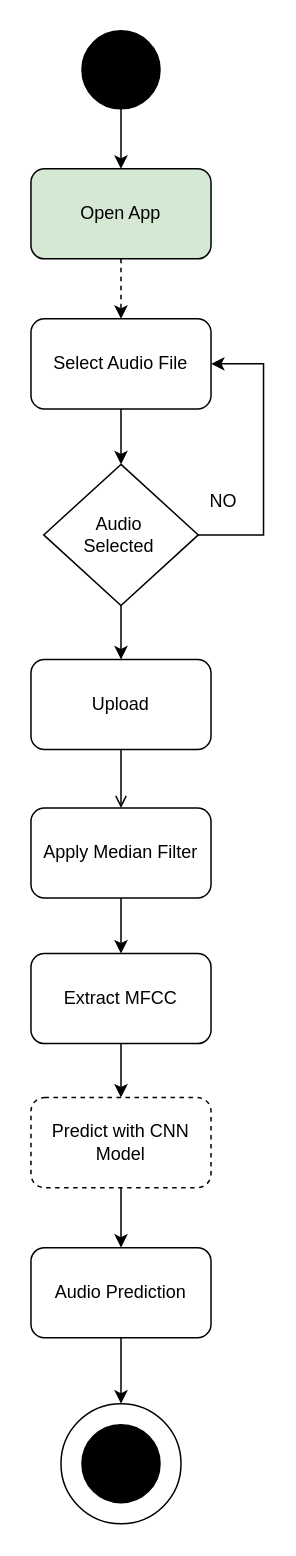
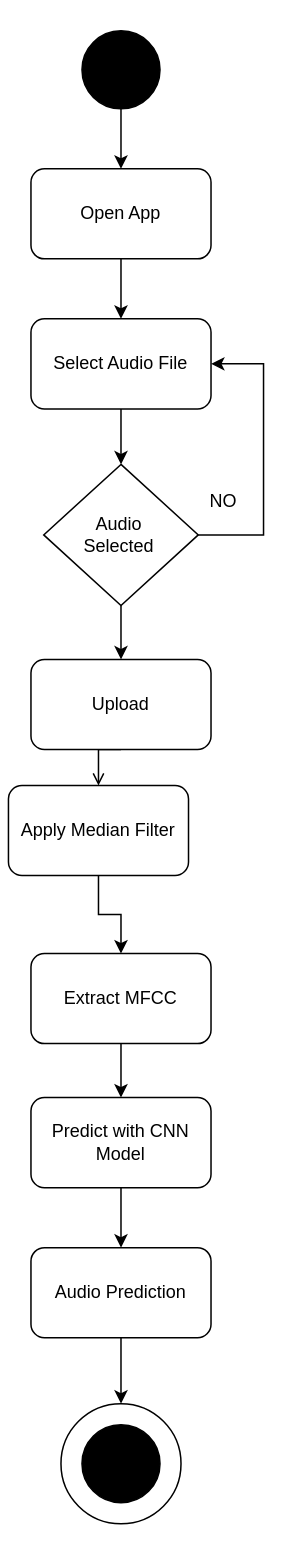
  <mxCell id="0" />
  <mxCell id="1" parent="0" />
  <mxCell id="2" value="" style="ellipse;whiteSpace=wrap;html=1;aspect=fixed;" parent="1" vertex="1"><mxGeometry x="40" y="935" width="80" height="80" as="geometry" /></mxCell>
  <mxCell id="3" style="edgeStyle=orthogonalEdgeStyle;rounded=0;orthogonalLoop=1;jettySize=auto;html=1;exitX=0.5;exitY=1;exitDx=0;exitDy=0;entryX=0.5;entryY=0;entryDx=0;entryDy=0;" parent="1" source="4" target="6" edge="1"><mxGeometry relative="1" as="geometry" /></mxCell>
  <mxCell id="4" value="" style="ellipse;whiteSpace=wrap;html=1;aspect=fixed;fillColor=#000000;" parent="1" vertex="1"><mxGeometry x="54" y="20" width="52" height="52" as="geometry" /></mxCell>
- <mxCell id="5" style="edgeStyle=orthogonalEdgeStyle;rounded=0;orthogonalLoop=1;jettySize=auto;html=1;exitX=0.5;exitY=1;exitDx=0;exitDy=0;entryX=0.5;entryY=0;entryDx=0;entryDy=0;dashed=1;" parent="1" source="6" target="8" edge="1"><mxGeometry relative="1" as="geometry" /></mxCell>
- <mxCell id="6" value="Open App" style="rounded=1;whiteSpace=wrap;html=1;fillColor=#d5e8d4;" parent="1" vertex="1"><mxGeometry x="20" y="112" width="120" height="60" as="geometry" /></mxCell>
+ <mxCell id="5" style="edgeStyle=orthogonalEdgeStyle;rounded=0;orthogonalLoop=1;jettySize=auto;html=1;exitX=0.5;exitY=1;exitDx=0;exitDy=0;entryX=0.5;entryY=0;entryDx=0;entryDy=0;" parent="1" source="6" target="8" edge="1"><mxGeometry relative="1" as="geometry" /></mxCell>
+ <mxCell id="6" value="Open App" style="rounded=1;whiteSpace=wrap;html=1;" parent="1" vertex="1"><mxGeometry x="20" y="112" width="120" height="60" as="geometry" /></mxCell>
  <mxCell id="7" style="edgeStyle=orthogonalEdgeStyle;rounded=0;orthogonalLoop=1;jettySize=auto;html=1;exitX=0.5;exitY=1;exitDx=0;exitDy=0;entryX=0.5;entryY=0;entryDx=0;entryDy=0;" parent="1" source="8" target="11" edge="1"><mxGeometry relative="1" as="geometry" /></mxCell>
  <mxCell id="8" value="Select Audio File" style="rounded=1;whiteSpace=wrap;html=1;" parent="1" vertex="1"><mxGeometry x="20" y="212" width="120" height="60" as="geometry" /></mxCell>
  <mxCell id="9" style="edgeStyle=orthogonalEdgeStyle;rounded=0;orthogonalLoop=1;jettySize=auto;html=1;exitX=0.5;exitY=1;exitDx=0;exitDy=0;entryX=0.5;entryY=0;entryDx=0;entryDy=0;" parent="1" source="11" target="13" edge="1"><mxGeometry relative="1" as="geometry" /></mxCell>
  <mxCell id="10" style="edgeStyle=orthogonalEdgeStyle;rounded=0;orthogonalLoop=1;jettySize=auto;html=1;exitX=1;exitY=0.5;exitDx=0;exitDy=0;entryX=1;entryY=0.5;entryDx=0;entryDy=0;" parent="1" source="11" target="8" edge="1"><mxGeometry relative="1" as="geometry"><Array as="points"><mxPoint x="175" y="356" /><mxPoint x="175" y="242" /></Array></mxGeometry></mxCell>
  <mxCell id="11" value="Audio&amp;nbsp;&lt;div&gt;Selected&amp;nbsp;&lt;/div&gt;" style="rhombus;whiteSpace=wrap;html=1;" parent="1" vertex="1"><mxGeometry x="28.5" y="309" width="103" height="94" as="geometry" /></mxCell>
  <mxCell id="12" style="edgeStyle=orthogonalEdgeStyle;rounded=0;orthogonalLoop=1;jettySize=auto;html=1;exitX=0.5;exitY=1;exitDx=0;exitDy=0;entryX=0.5;entryY=0;entryDx=0;entryDy=0;endArrow=open;" parent="1" source="13" target="15" edge="1"><mxGeometry relative="1" as="geometry" /></mxCell>
  <mxCell id="13" value="Upload" style="rounded=1;whiteSpace=wrap;html=1;" parent="1" vertex="1"><mxGeometry x="20" y="439" width="120" height="60" as="geometry" /></mxCell>
  <mxCell id="14" style="edgeStyle=orthogonalEdgeStyle;rounded=0;orthogonalLoop=1;jettySize=auto;html=1;exitX=0.5;exitY=1;exitDx=0;exitDy=0;entryX=0.5;entryY=0;entryDx=0;entryDy=0;" edge="1" parent="1" source="15" target="23"><mxGeometry relative="1" as="geometry" /></mxCell>
- <mxCell id="15" value="Apply Median Filter" style="rounded=1;whiteSpace=wrap;html=1;" parent="1" vertex="1"><mxGeometry x="20" y="538" width="120" height="60" as="geometry" /></mxCell>
+ <mxCell id="15" value="Apply Median Filter" style="rounded=1;whiteSpace=wrap;html=1;" parent="1" vertex="1"><mxGeometry x="5" y="523" width="120" height="60" as="geometry" /></mxCell>
  <mxCell id="16" style="edgeStyle=orthogonalEdgeStyle;rounded=0;orthogonalLoop=1;jettySize=auto;html=1;exitX=0.5;exitY=1;exitDx=0;exitDy=0;entryX=0.5;entryY=0;entryDx=0;entryDy=0;" parent="1" source="17" target="19" edge="1"><mxGeometry relative="1" as="geometry" /></mxCell>
- <mxCell id="17" value="Predict with CNN&lt;div&gt;Model&lt;/div&gt;" style="rounded=1;whiteSpace=wrap;html=1;dashed=1;" parent="1" vertex="1"><mxGeometry x="20" y="731" width="120" height="60" as="geometry" /></mxCell>
+ <mxCell id="17" value="Predict with CNN&lt;div&gt;Model&lt;/div&gt;" style="rounded=1;whiteSpace=wrap;html=1;" parent="1" vertex="1"><mxGeometry x="20" y="731" width="120" height="60" as="geometry" /></mxCell>
  <mxCell id="18" style="edgeStyle=orthogonalEdgeStyle;rounded=0;orthogonalLoop=1;jettySize=auto;html=1;exitX=0.5;exitY=1;exitDx=0;exitDy=0;entryX=0.5;entryY=0;entryDx=0;entryDy=0;" parent="1" source="19" target="2" edge="1"><mxGeometry relative="1" as="geometry" /></mxCell>
  <mxCell id="19" value="Audio Prediction" style="rounded=1;whiteSpace=wrap;html=1;" parent="1" vertex="1"><mxGeometry x="20" y="831" width="120" height="60" as="geometry" /></mxCell>
  <mxCell id="20" value="" style="ellipse;whiteSpace=wrap;html=1;aspect=fixed;fillColor=#000000;" parent="1" vertex="1"><mxGeometry x="54" y="949" width="52" height="52" as="geometry" /></mxCell>
  <mxCell id="21" value="NO" style="text;html=1;align=center;verticalAlign=middle;resizable=0;points=[];autosize=1;strokeColor=none;fillColor=none;" parent="1" vertex="1"><mxGeometry x="130" y="321" width="36" height="26" as="geometry" /></mxCell>
  <mxCell id="22" style="edgeStyle=orthogonalEdgeStyle;rounded=0;orthogonalLoop=1;jettySize=auto;html=1;exitX=0.5;exitY=1;exitDx=0;exitDy=0;entryX=0.5;entryY=0;entryDx=0;entryDy=0;" edge="1" parent="1" source="23" target="17"><mxGeometry relative="1" as="geometry" /></mxCell>
  <mxCell id="23" value="&lt;div&gt;Extract MFCC&lt;/div&gt;" style="rounded=1;whiteSpace=wrap;html=1;" vertex="1" parent="1"><mxGeometry x="20" y="635" width="120" height="60" as="geometry" /></mxCell>
